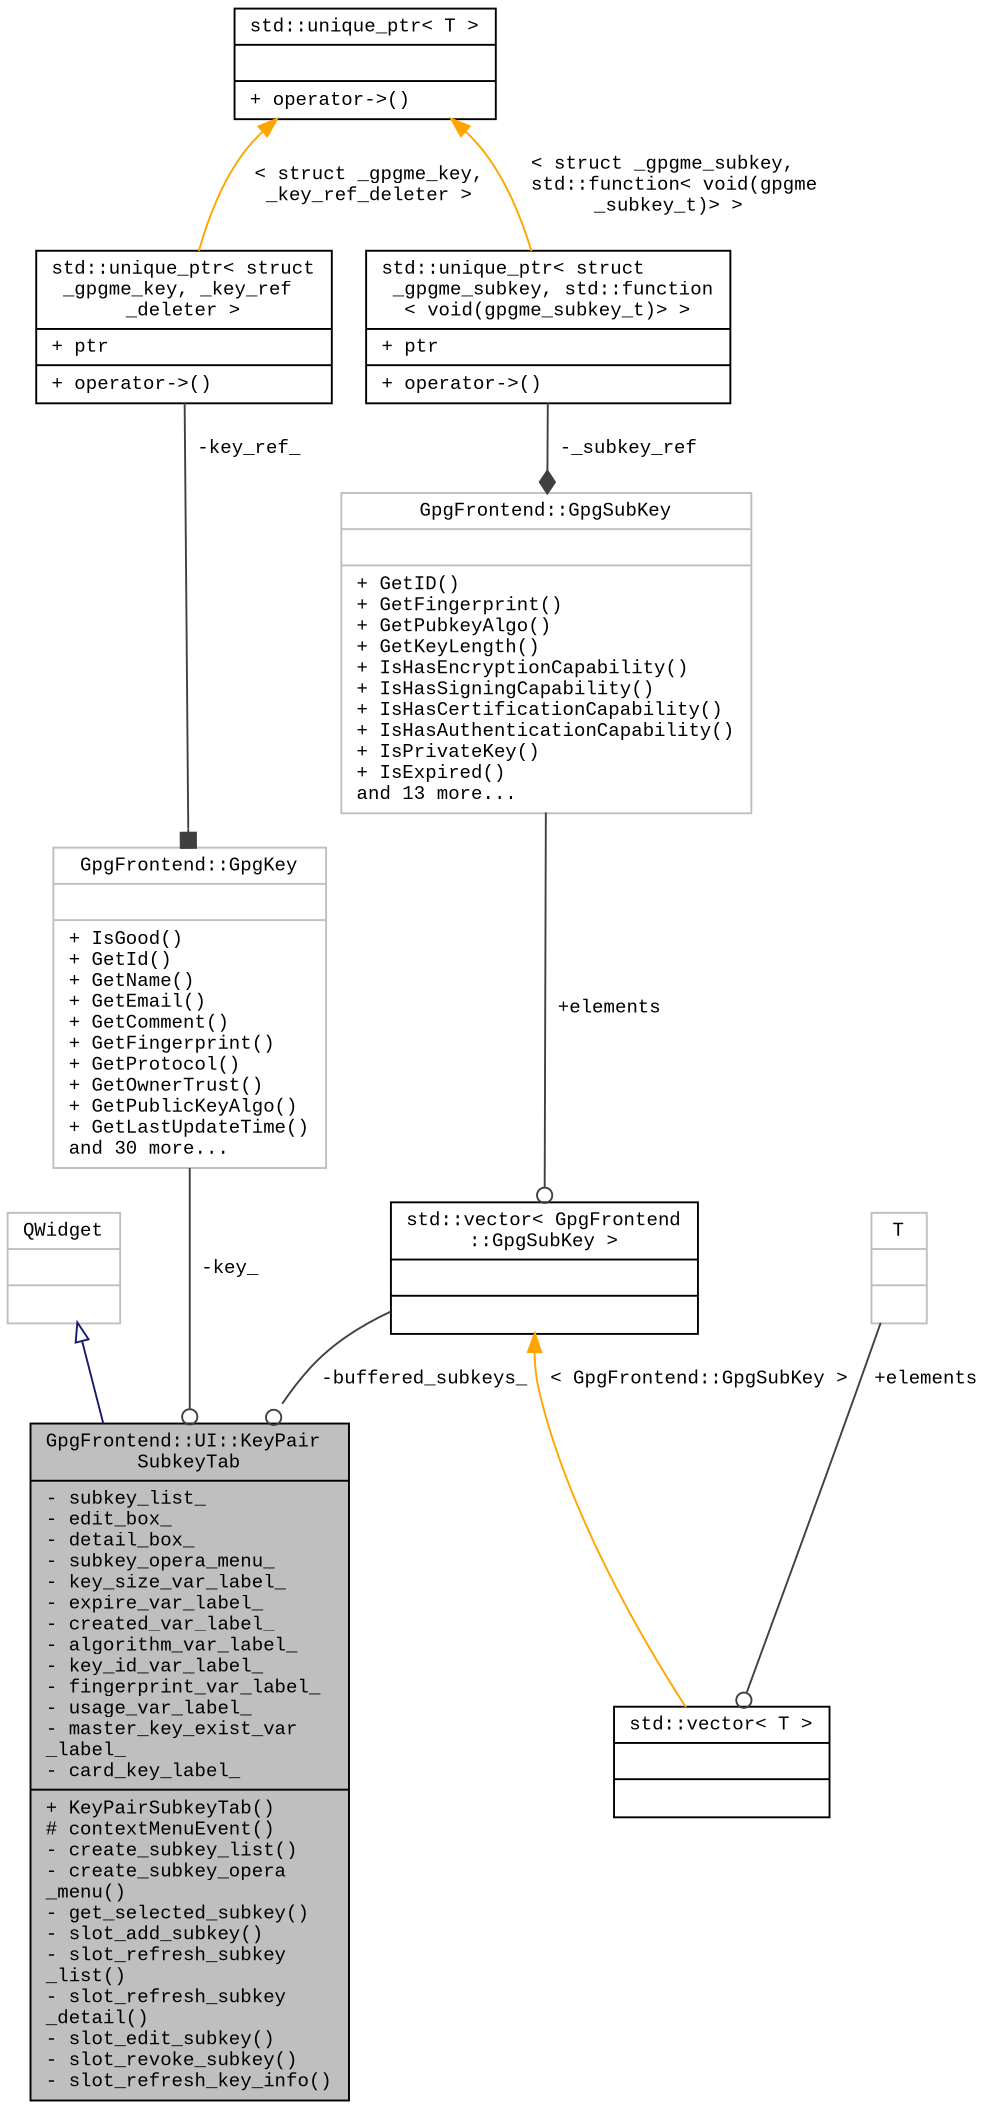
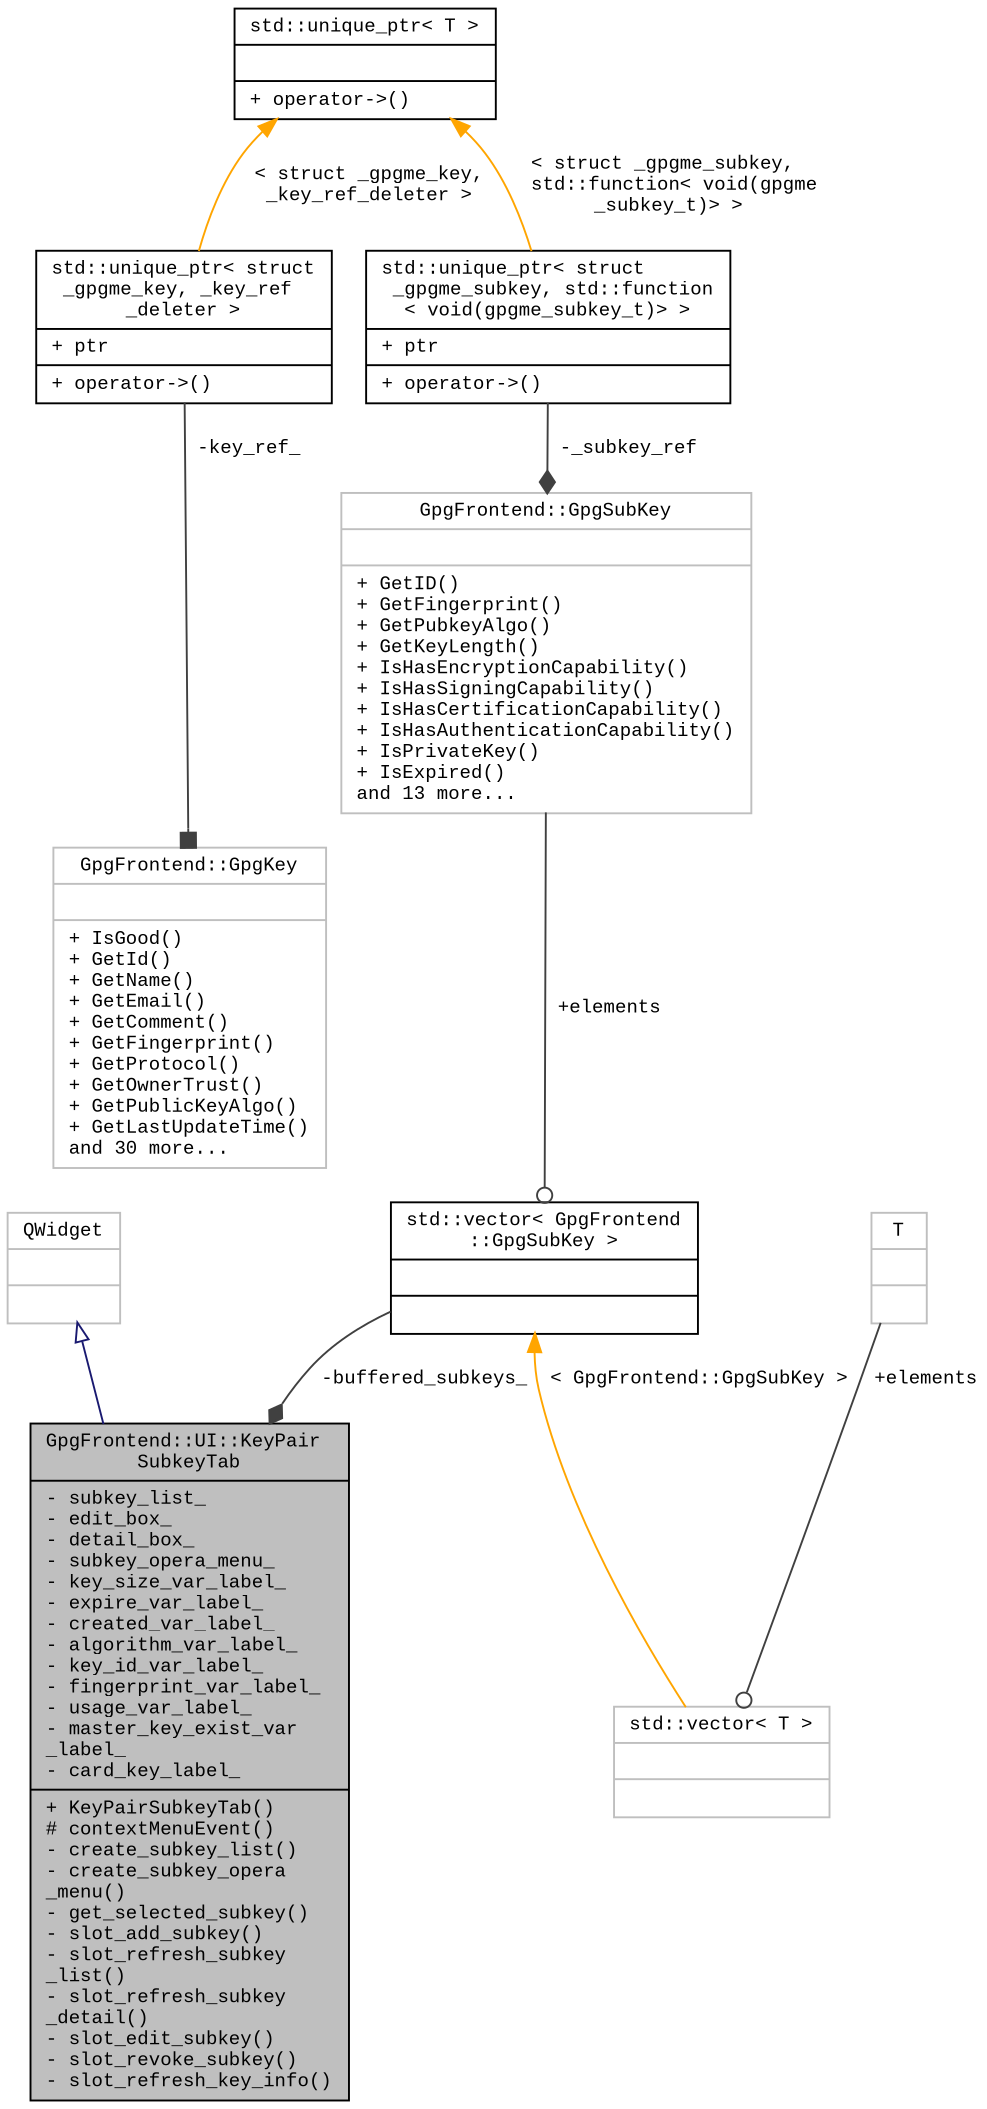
  digraph {
    fontname="Liberation Mono"
    node [color=black fillcolor=white fontname="Liberation Mono" fontsize=10 shape=record style=filled]
    edge [color=grey25 fontname="Liberation Mono" fontsize=10 labelfontname=Helvetica labelfontsize=10 style=solid]
    n1 [fillcolor=grey75 fontcolor=black height=0.2 label="{GpgFrontend::UI::KeyPair\lSubkeyTab\n|- subkey_list_\l- edit_box_\l- detail_box_\l- subkey_opera_menu_\l- key_size_var_label_\l- expire_var_label_\l- created_var_label_\l- algorithm_var_label_\l- key_id_var_label_\l- fingerprint_var_label_\l- usage_var_label_\l- master_key_exist_var\l_label_\l- card_key_label_\l|+ KeyPairSubkeyTab()\l# contextMenuEvent()\l- create_subkey_list()\l- create_subkey_opera\l_menu()\l- get_selected_subkey()\l- slot_add_subkey()\l- slot_refresh_subkey\l_list()\l- slot_refresh_subkey\l_detail()\l- slot_edit_subkey()\l- slot_revoke_subkey()\l- slot_refresh_key_info()\l}" width=0.4]
    n2 [color=grey75 height=0.2 label="{QWidget\n||}" width=0.4]
    n3 [color=grey75 height=0.2 label="{GpgFrontend::GpgKey\n||+ IsGood()\l+ GetId()\l+ GetName()\l+ GetEmail()\l+ GetComment()\l+ GetFingerprint()\l+ GetProtocol()\l+ GetOwnerTrust()\l+ GetPublicKeyAlgo()\l+ GetLastUpdateTime()\land 30 more...\l}" width=0.4]
    n4 [height=0.2 label="{std::unique_ptr\< struct\l _gpgme_key, _key_ref\l_deleter \>\n|+ ptr\l|+ operator-\>()\l}" width=0.4]
    n5 [height=0.2 label="{std::unique_ptr\< T \>\n||+ operator-\>()\l}" width=0.4]
    n6 [height=0.2 label="{std::unique_ptr\< struct\l _gpgme_subkey, std::function\l\< void(gpgme_subkey_t)\> \>\n|+ ptr\l|+ operator-\>()\l}" width=0.4]
    n7 [color=grey75 height=0.2 label="{GpgFrontend::GpgSubKey\n||+ GetID()\l+ GetFingerprint()\l+ GetPubkeyAlgo()\l+ GetKeyLength()\l+ IsHasEncryptionCapability()\l+ IsHasSigningCapability()\l+ IsHasCertificationCapability()\l+ IsHasAuthenticationCapability()\l+ IsPrivateKey()\l+ IsExpired()\land 13 more...\l}" width=0.4]
    n8 [color=grey75 height=0.2 label="{T\n||}" width=0.4]
-   n9 [height=0.2 label="{std::vector\< T \>\n||}" width=0.4]
+   n9 [color=grey75 height=0.2 label="{std::vector\< T \>\n||}" width=0.4]
    n10 [height=0.2 label="{std::vector\< GpgFrontend\l::GpgSubKey \>\n||}" width=0.4]
    n2 -> n1 [arrowtail=onormal color=midnightblue dir=back]
-   n3 -> n1 [arrowhead=odot label=" -key_"]
    n4 -> n3 [arrowhead=box label=" -key_ref_"]
    n5 -> n4 [color=orange dir=back label=" \< struct _gpgme_key,\l _key_ref_deleter \>"]
    n5 -> n6 [color=orange dir=back label=" \< struct _gpgme_subkey,\l std::function\< void(gpgme\l_subkey_t)\> \>"]
    n6 -> n7 [arrowhead=diamond label=" -_subkey_ref"]
    n7 -> n10 [arrowhead=odot label=" +elements"]
    n8 -> n9 [arrowhead=odot label=" +elements"]
-   n10 -> n1 [arrowhead=odot label=" -buffered_subkeys_"]
+   n10 -> n1 [arrowhead=diamond label=" -buffered_subkeys_"]
    n10 -> n9 [color=orange dir=back label=" \< GpgFrontend::GpgSubKey \>"]
  }
